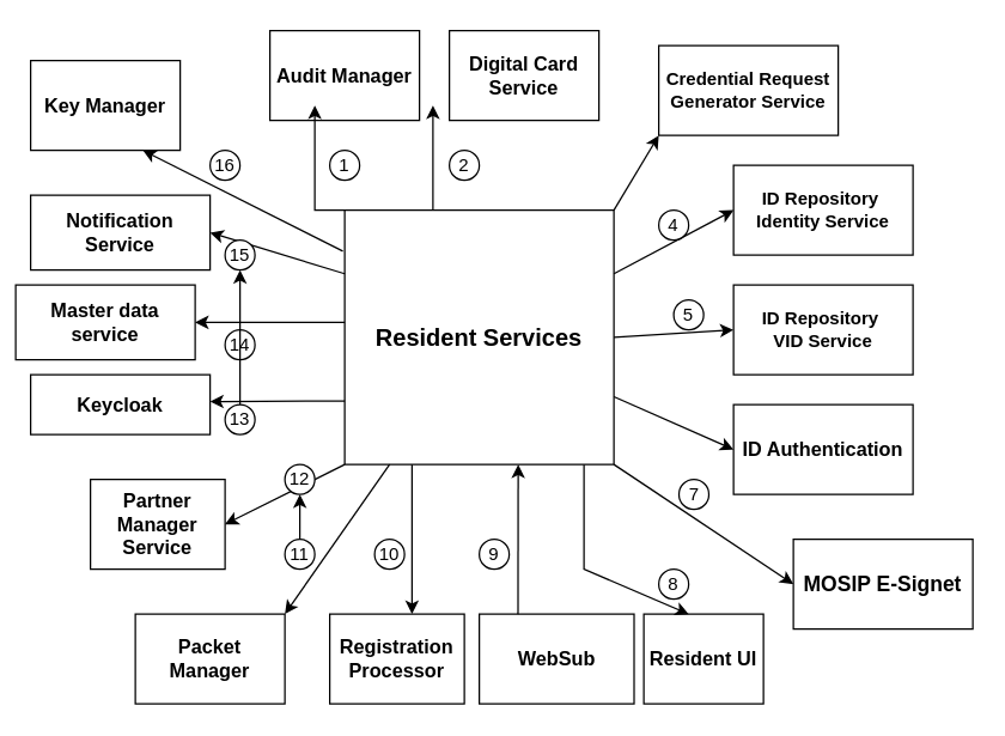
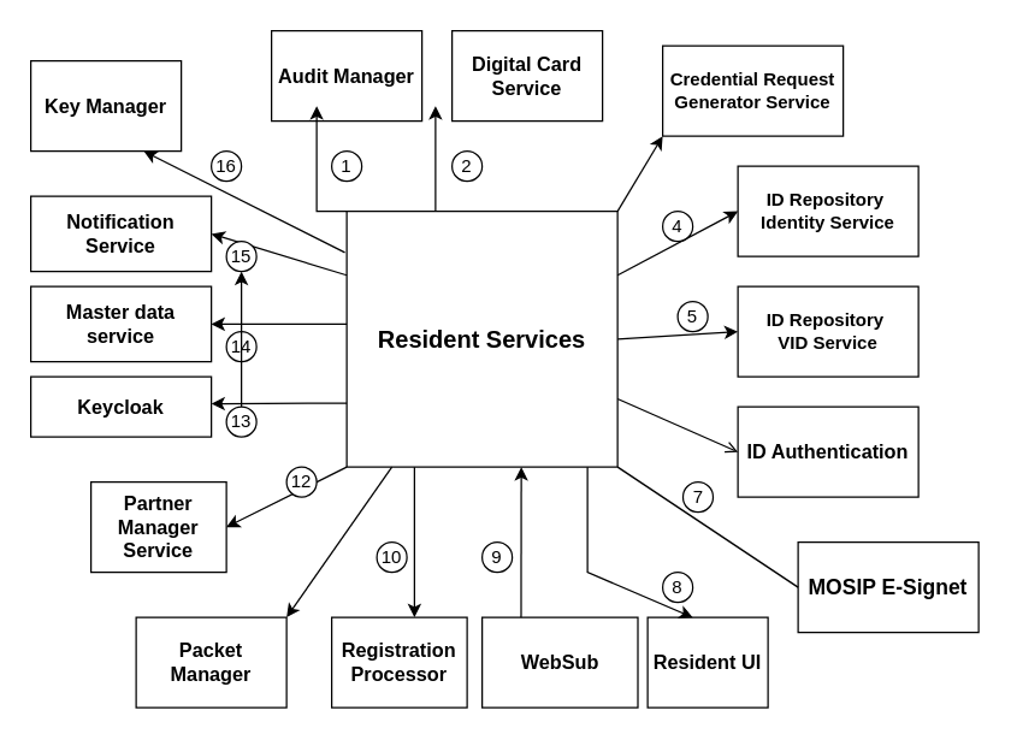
  <mxCell id="0" />
  <mxCell id="1" parent="0" />
  <mxCell id="2" value="&lt;b&gt;&lt;font style=&quot;font-size: 16px;&quot;&gt;Resident Services&lt;/font&gt;&lt;/b&gt;" style="rounded=0;whiteSpace=wrap;html=1;" parent="1" vertex="1"><mxGeometry x="230" y="140" width="180" height="170" as="geometry" /></mxCell>
  <mxCell id="3" value="&lt;b&gt;&lt;font style=&quot;font-size: 13px;&quot;&gt;Resident UI&lt;/font&gt;&lt;/b&gt;" style="rounded=0;whiteSpace=wrap;html=1;" parent="1" vertex="1"><mxGeometry x="430" y="410" width="80" height="60" as="geometry" /></mxCell>
  <mxCell id="4" value="&lt;b&gt;&lt;font style=&quot;font-size: 14px;&quot;&gt;MOSIP E-Signet&lt;/font&gt;&lt;/b&gt;" style="rounded=0;whiteSpace=wrap;html=1;" parent="1" vertex="1"><mxGeometry x="530" y="360" width="120" height="60" as="geometry" /></mxCell>
  <mxCell id="5" value="&lt;b&gt;ID Repository&amp;nbsp;&lt;br&gt;VID Service&lt;/b&gt;" style="rounded=0;whiteSpace=wrap;html=1;" parent="1" vertex="1"><mxGeometry x="490" y="190" width="120" height="60" as="geometry" /></mxCell>
  <mxCell id="6" value="&lt;b&gt;ID Repository&amp;nbsp;&lt;br&gt;Identity Service&lt;/b&gt;" style="rounded=0;whiteSpace=wrap;html=1;" parent="1" vertex="1"><mxGeometry x="490" y="110" width="120" height="60" as="geometry" /></mxCell>
  <mxCell id="7" value="&lt;b&gt;Credential Request Generator Service&lt;/b&gt;" style="rounded=0;whiteSpace=wrap;html=1;" parent="1" vertex="1"><mxGeometry x="440" y="30" width="120" height="60" as="geometry" /></mxCell>
  <mxCell id="8" value="&lt;b&gt;&lt;font style=&quot;font-size: 13px;&quot;&gt;Digital Card Service&lt;/font&gt;&lt;/b&gt;" style="rounded=0;whiteSpace=wrap;html=1;" parent="1" vertex="1"><mxGeometry x="300" y="20" width="100" height="60" as="geometry" /></mxCell>
  <mxCell id="9" value="&lt;font style=&quot;font-size: 13px;&quot;&gt;&lt;b&gt;Audit&lt;/b&gt; &lt;b&gt;Manager&lt;/b&gt;&lt;/font&gt;" style="rounded=0;whiteSpace=wrap;html=1;" parent="1" vertex="1"><mxGeometry x="180" y="20" width="100" height="60" as="geometry" /></mxCell>
  <mxCell id="10" value="&lt;b&gt;&lt;font style=&quot;font-size: 13px;&quot;&gt;Notification Service&lt;/font&gt;&lt;/b&gt;" style="rounded=0;whiteSpace=wrap;html=1;" parent="1" vertex="1"><mxGeometry x="20" y="130" width="120" height="50" as="geometry" /></mxCell>
- <mxCell id="11" value="&lt;b&gt;&lt;font style=&quot;font-size: 13px;&quot;&gt;Master data service&lt;/font&gt;&lt;/b&gt;" style="rounded=0;whiteSpace=wrap;html=1;" parent="1" vertex="1"><mxGeometry x="10" y="190" width="120" height="50" as="geometry" /></mxCell>
+ <mxCell id="11" value="&lt;b&gt;&lt;font style=&quot;font-size: 13px;&quot;&gt;Master data service&lt;/font&gt;&lt;/b&gt;" style="rounded=0;whiteSpace=wrap;html=1;" parent="1" vertex="1"><mxGeometry x="20" y="190" width="120" height="50" as="geometry" /></mxCell>
  <mxCell id="12" value="&lt;b&gt;&lt;font style=&quot;font-size: 13px;&quot;&gt;Partner Manager Service&lt;/font&gt;&lt;/b&gt;" style="rounded=0;whiteSpace=wrap;html=1;" parent="1" vertex="1"><mxGeometry x="60" y="320" width="90" height="60" as="geometry" /></mxCell>
  <mxCell id="13" value="" style="endArrow=classic;html=1;rounded=0;exitX=1;exitY=0.5;exitDx=0;exitDy=0;entryX=0;entryY=0.5;entryDx=0;entryDy=0;" parent="1" source="2" target="5" edge="1"><mxGeometry width="50" height="50" relative="1" as="geometry"><mxPoint x="330" y="230" as="sourcePoint" /><mxPoint x="380" y="180" as="targetPoint" /></mxGeometry></mxCell>
  <mxCell id="14" value="" style="endArrow=classic;html=1;rounded=0;entryX=1;entryY=0.5;entryDx=0;entryDy=0;" parent="1" target="11" edge="1"><mxGeometry width="50" height="50" relative="1" as="geometry"><mxPoint x="230" y="215" as="sourcePoint" /><mxPoint x="140" y="220" as="targetPoint" /></mxGeometry></mxCell>
  <mxCell id="15" value="&lt;b&gt;&lt;font style=&quot;font-size: 13px;&quot;&gt;WebSub&lt;/font&gt;&lt;/b&gt;" style="rounded=0;whiteSpace=wrap;html=1;" parent="1" vertex="1"><mxGeometry x="320" y="410" width="103.5" height="60" as="geometry" /></mxCell>
  <mxCell id="16" value="" style="endArrow=classic;html=1;rounded=0;exitX=0.25;exitY=0;exitDx=0;exitDy=0;" parent="1" source="15" edge="1"><mxGeometry width="50" height="50" relative="1" as="geometry"><mxPoint x="344" y="400" as="sourcePoint" /><mxPoint x="346" y="310" as="targetPoint" /></mxGeometry></mxCell>
  <mxCell id="17" value="" style="endArrow=classic;html=1;rounded=0;entryX=1;entryY=0.5;entryDx=0;entryDy=0;exitX=0;exitY=1;exitDx=0;exitDy=0;" parent="1" source="2" target="12" edge="1"><mxGeometry width="50" height="50" relative="1" as="geometry"><mxPoint x="160" y="290" as="sourcePoint" /><mxPoint x="210" y="240" as="targetPoint" /></mxGeometry></mxCell>
  <mxCell id="18" value="" style="endArrow=classic;html=1;rounded=0;exitX=0;exitY=0;exitDx=0;exitDy=0;" parent="1" source="2" edge="1"><mxGeometry width="50" height="50" relative="1" as="geometry"><mxPoint x="262.5" y="230" as="sourcePoint" /><mxPoint x="210" y="70" as="targetPoint" /><Array as="points"><mxPoint x="210" y="140" /></Array></mxGeometry></mxCell>
  <mxCell id="19" value="" style="endArrow=classic;html=1;rounded=0;" parent="1" edge="1"><mxGeometry width="50" height="50" relative="1" as="geometry"><mxPoint x="289" y="140" as="sourcePoint" /><mxPoint x="289" y="70" as="targetPoint" /><Array as="points"><mxPoint x="289" y="110" /></Array></mxGeometry></mxCell>
  <mxCell id="20" value="" style="endArrow=classic;html=1;rounded=0;exitX=1;exitY=0;exitDx=0;exitDy=0;entryX=0;entryY=1;entryDx=0;entryDy=0;" parent="1" source="2" target="7" edge="1"><mxGeometry width="50" height="50" relative="1" as="geometry"><mxPoint x="270" y="170" as="sourcePoint" /><mxPoint x="230" y="80" as="targetPoint" /></mxGeometry></mxCell>
  <mxCell id="21" value="" style="endArrow=classic;html=1;rounded=0;entryX=0;entryY=0.5;entryDx=0;entryDy=0;exitX=1;exitY=0.25;exitDx=0;exitDy=0;" parent="1" source="2" target="6" edge="1"><mxGeometry width="50" height="50" relative="1" as="geometry"><mxPoint x="360" y="170" as="sourcePoint" /><mxPoint x="440" y="80" as="targetPoint" /></mxGeometry></mxCell>
  <mxCell id="22" value="&lt;b&gt;&lt;font style=&quot;font-size: 13px;&quot;&gt;ID Authentication&lt;/font&gt;&lt;/b&gt;" style="rounded=0;whiteSpace=wrap;html=1;" parent="1" vertex="1"><mxGeometry x="490" y="270" width="120" height="60" as="geometry" /></mxCell>
- <mxCell id="23" value="" style="endArrow=classic;html=1;rounded=0;entryX=0;entryY=0.5;entryDx=0;entryDy=0;" parent="1" source="2" target="22" edge="1"><mxGeometry width="50" height="50" relative="1" as="geometry"><mxPoint x="370" y="260" as="sourcePoint" /><mxPoint x="420" y="210" as="targetPoint" /></mxGeometry></mxCell>
+ <mxCell id="23" value="" style="endArrow=open;html=1;rounded=0;entryX=0;entryY=0.5;entryDx=0;entryDy=0;" parent="1" source="2" target="22" edge="1"><mxGeometry width="50" height="50" relative="1" as="geometry"><mxPoint x="370" y="260" as="sourcePoint" /><mxPoint x="420" y="210" as="targetPoint" /></mxGeometry></mxCell>
  <mxCell id="24" value="&lt;b&gt;&lt;font style=&quot;font-size: 13px;&quot;&gt;Keycloak&lt;/font&gt;&lt;/b&gt;" style="rounded=0;whiteSpace=wrap;html=1;" parent="1" vertex="1"><mxGeometry x="20" y="250" width="120" height="40" as="geometry" /></mxCell>
  <mxCell id="25" value="" style="endArrow=classic;html=1;rounded=0;exitX=0;exitY=0.75;exitDx=0;exitDy=0;" parent="1" source="2" edge="1"><mxGeometry width="50" height="50" relative="1" as="geometry"><mxPoint x="230" y="200" as="sourcePoint" /><mxPoint x="140" y="268" as="targetPoint" /></mxGeometry></mxCell>
  <mxCell id="26" value="&lt;b&gt;&lt;font style=&quot;font-size: 13px;&quot;&gt;Packet Manager&lt;/font&gt;&lt;/b&gt;" style="rounded=0;whiteSpace=wrap;html=1;" parent="1" vertex="1"><mxGeometry x="90" y="410" width="100" height="60" as="geometry" /></mxCell>
  <mxCell id="27" value="&lt;b&gt;&lt;font style=&quot;font-size: 13px;&quot;&gt;Registration Processor&lt;/font&gt;&lt;/b&gt;" style="rounded=0;whiteSpace=wrap;html=1;" parent="1" vertex="1"><mxGeometry x="220" y="410" width="90" height="60" as="geometry" /></mxCell>
  <mxCell id="28" value="" style="endArrow=classic;html=1;rounded=0;entryX=1;entryY=0;entryDx=0;entryDy=0;" parent="1" target="26" edge="1"><mxGeometry width="50" height="50" relative="1" as="geometry"><mxPoint x="260" y="310" as="sourcePoint" /><mxPoint x="150" y="320" as="targetPoint" /></mxGeometry></mxCell>
  <mxCell id="29" value="4" style="ellipse;whiteSpace=wrap;html=1;aspect=fixed;" parent="1" vertex="1"><mxGeometry x="440" y="140" width="20" height="20" as="geometry" /></mxCell>
  <mxCell id="30" value="2" style="ellipse;whiteSpace=wrap;html=1;aspect=fixed;" parent="1" vertex="1"><mxGeometry x="300" y="100" width="20" height="20" as="geometry" /></mxCell>
  <mxCell id="31" value="1" style="ellipse;whiteSpace=wrap;html=1;aspect=fixed;" parent="1" vertex="1"><mxGeometry x="220" y="100" width="20" height="20" as="geometry" /></mxCell>
  <mxCell id="32" value="14" style="ellipse;whiteSpace=wrap;html=1;aspect=fixed;" parent="1" vertex="1"><mxGeometry x="150" y="220" width="20" height="20" as="geometry" /></mxCell>
  <mxCell id="33" value="" style="edgeStyle=orthogonalEdgeStyle;rounded=0;orthogonalLoop=1;jettySize=auto;html=1;" edge="1" parent="1" source="34" target="44"><mxGeometry relative="1" as="geometry" /></mxCell>
  <mxCell id="34" value="13" style="ellipse;whiteSpace=wrap;html=1;aspect=fixed;" parent="1" vertex="1"><mxGeometry x="150" y="270" width="20" height="20" as="geometry" /></mxCell>
  <mxCell id="35" value="12" style="ellipse;whiteSpace=wrap;html=1;aspect=fixed;" parent="1" vertex="1"><mxGeometry x="190" y="310" width="20" height="20" as="geometry" /></mxCell>
- <mxCell id="36" value="" style="edgeStyle=orthogonalEdgeStyle;rounded=0;orthogonalLoop=1;jettySize=auto;html=1;" edge="1" parent="1" source="37" target="35"><mxGeometry relative="1" as="geometry" /></mxCell>
- <mxCell id="37" value="11" style="ellipse;whiteSpace=wrap;html=1;aspect=fixed;" parent="1" vertex="1"><mxGeometry x="190" y="360" width="20" height="20" as="geometry" /></mxCell>
  <mxCell id="38" value="10" style="ellipse;whiteSpace=wrap;html=1;aspect=fixed;" parent="1" vertex="1"><mxGeometry x="250" y="360" width="20" height="20" as="geometry" /></mxCell>
  <mxCell id="39" value="9" style="ellipse;whiteSpace=wrap;html=1;aspect=fixed;" parent="1" vertex="1"><mxGeometry x="320" y="360" width="20" height="20" as="geometry" /></mxCell>
  <mxCell id="40" value="8" style="ellipse;whiteSpace=wrap;html=1;aspect=fixed;" parent="1" vertex="1"><mxGeometry x="440" y="380" width="20" height="20" as="geometry" /></mxCell>
  <mxCell id="41" value="7" style="ellipse;whiteSpace=wrap;html=1;aspect=fixed;" parent="1" vertex="1"><mxGeometry x="453.5" y="320" width="20" height="20" as="geometry" /></mxCell>
  <mxCell id="42" value="" style="endArrow=classic;html=1;rounded=0;exitX=0;exitY=0.25;exitDx=0;exitDy=0;entryX=1;entryY=0.5;entryDx=0;entryDy=0;" parent="1" source="2" target="10" edge="1"><mxGeometry width="50" height="50" relative="1" as="geometry"><mxPoint x="230" y="182.5" as="sourcePoint" /><mxPoint x="200" y="150" as="targetPoint" /></mxGeometry></mxCell>
  <mxCell id="43" value="5" style="ellipse;whiteSpace=wrap;html=1;aspect=fixed;" parent="1" vertex="1"><mxGeometry x="450" y="200" width="20" height="20" as="geometry" /></mxCell>
  <mxCell id="44" value="15" style="ellipse;whiteSpace=wrap;html=1;aspect=fixed;" parent="1" vertex="1"><mxGeometry x="150" y="160" width="20" height="20" as="geometry" /></mxCell>
  <mxCell id="45" value="&lt;font style=&quot;font-size: 13px;&quot;&gt;&lt;b&gt;Key Manager&lt;/b&gt;&lt;/font&gt;" style="rounded=0;whiteSpace=wrap;html=1;" parent="1" vertex="1"><mxGeometry x="20" y="40" width="100" height="60" as="geometry" /></mxCell>
  <mxCell id="46" value="16" style="ellipse;whiteSpace=wrap;html=1;aspect=fixed;" parent="1" vertex="1"><mxGeometry x="140" y="100" width="20" height="20" as="geometry" /></mxCell>
  <mxCell id="47" value="" style="endArrow=classic;html=1;rounded=0;" parent="1" edge="1"><mxGeometry width="50" height="50" relative="1" as="geometry"><mxPoint x="390" y="310" as="sourcePoint" /><mxPoint x="460" y="410" as="targetPoint" /><Array as="points"><mxPoint x="390" y="380" /></Array></mxGeometry></mxCell>
  <mxCell id="48" value="" style="endArrow=classic;html=1;rounded=0;exitX=0.25;exitY=1;exitDx=0;exitDy=0;" parent="1" source="2" edge="1"><mxGeometry width="50" height="50" relative="1" as="geometry"><mxPoint x="260" y="530" as="sourcePoint" /><mxPoint x="275" y="410" as="targetPoint" /></mxGeometry></mxCell>
  <mxCell id="49" value="" style="endArrow=classic;html=1;rounded=0;entryX=0.75;entryY=1;entryDx=0;entryDy=0;exitX=-0.007;exitY=0.161;exitDx=0;exitDy=0;exitPerimeter=0;" parent="1" source="2" target="45" edge="1"><mxGeometry width="50" height="50" relative="1" as="geometry"><mxPoint x="220" y="150" as="sourcePoint" /><mxPoint x="310" y="100" as="targetPoint" /></mxGeometry></mxCell>
- <mxCell id="50" value="" style="endArrow=classic;html=1;rounded=0;fontSize=13;entryX=0;entryY=0.5;entryDx=0;entryDy=0;exitX=1;exitY=1;exitDx=0;exitDy=0;" parent="1" source="2" target="4" edge="1"><mxGeometry width="50" height="50" relative="1" as="geometry"><mxPoint x="260" y="310" as="sourcePoint" /><mxPoint x="310" y="260" as="targetPoint" /></mxGeometry></mxCell>
+ <mxCell id="50" value="" style="endArrow=none;html=1;rounded=0;fontSize=13;entryX=0;entryY=0.5;entryDx=0;entryDy=0;exitX=1;exitY=1;exitDx=0;exitDy=0;" parent="1" source="2" target="4" edge="1"><mxGeometry width="50" height="50" relative="1" as="geometry"><mxPoint x="260" y="310" as="sourcePoint" /><mxPoint x="310" y="260" as="targetPoint" /></mxGeometry></mxCell>
